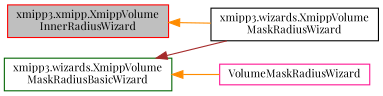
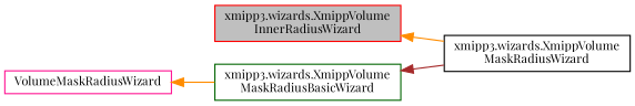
  digraph {
    fontname="Playfair Display"
    rankdir=LR
    node [fillcolor=white fontname="Playfair Display" fontsize=10 shape=record style=filled]
    edge [color=darkorange dir=back fontname="Playfair Display" fontsize=10 labelfontname=Helvetica labelfontsize=10 style=solid]
-   n1 [color=red fillcolor=grey75 fontcolor=black height=0.2 label="xmipp3.xmipp.XmippVolume\lInnerRadiusWizard" width=0.4]
+   n1 [color=red fillcolor=grey75 fontcolor=black height=0.2 label="xmipp3.wizards.XmippVolume\lInnerRadiusWizard" width=0.4]
    n2 [color=black height=0.2 label="xmipp3.wizards.XmippVolume\lMaskRadiusWizard" width=0.4]
    n3 [color=darkgreen height=0.2 label="xmipp3.wizards.XmippVolume\lMaskRadiusBasicWizard" width=0.4]
    n4 [color=deeppink height=0.2 label=VolumeMaskRadiusWizard width=0.4]
    n1 -> n2
    n3 -> n2 [color=brown]
-   n3 -> n4
+   n4 -> n3
  }
